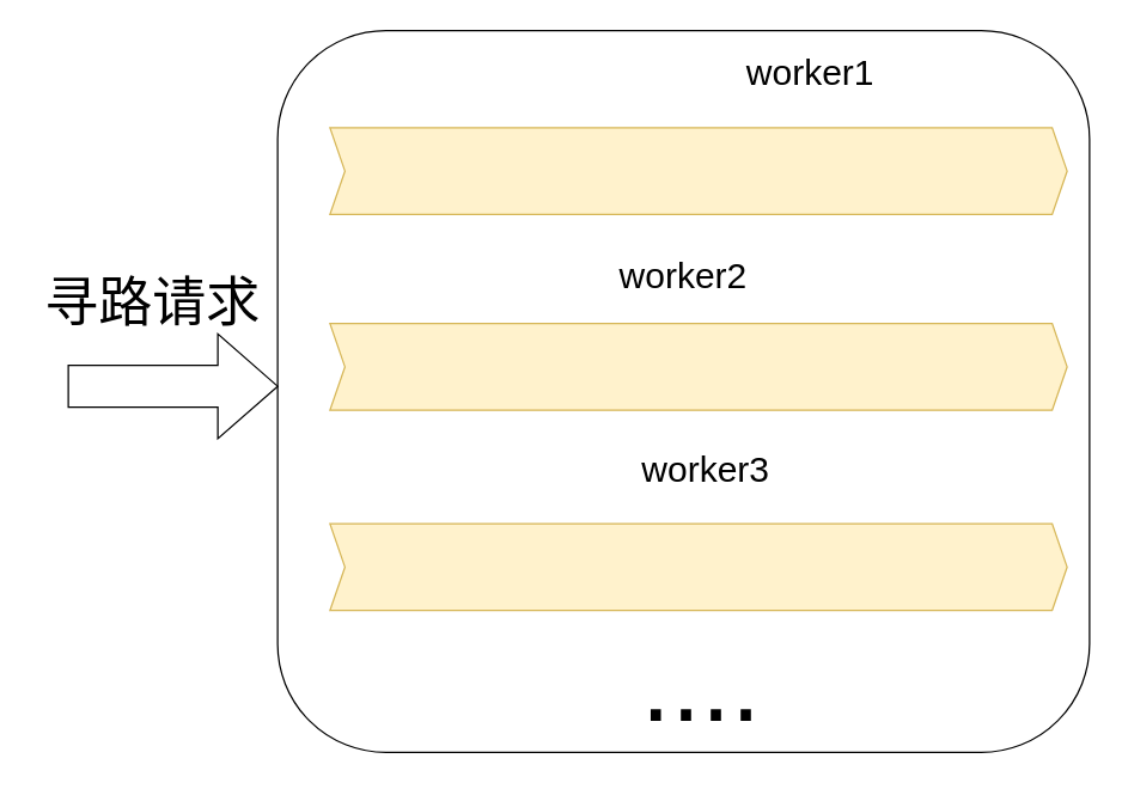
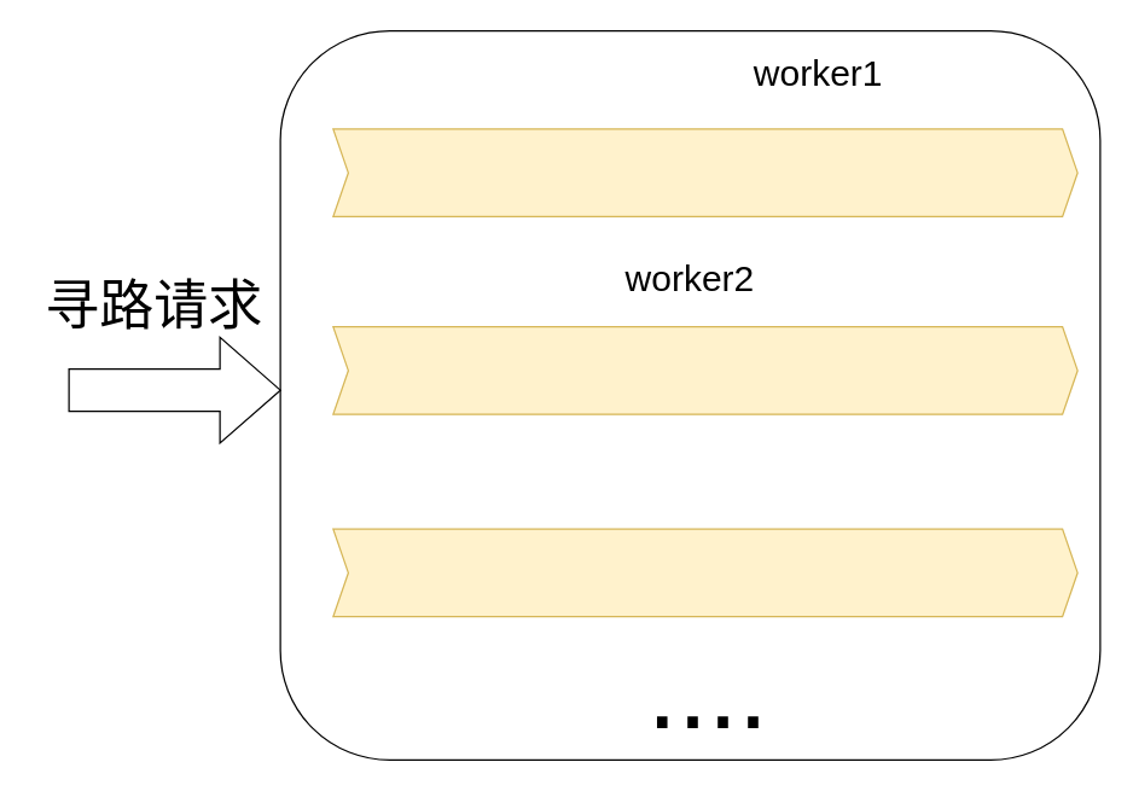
  <mxCell id="0" />
  <mxCell id="1" parent="0" />
  <mxCell id="2" value="" style="html=1;shadow=0;dashed=0;align=center;verticalAlign=middle;shape=mxgraph.arrows2.arrow;dy=0;dx=10;notch=10;fillColor=#fff2cc;strokeColor=#d6b656;" vertex="1" parent="1"><mxGeometry x="220" y="85" width="493" height="58" as="geometry" /></mxCell>
  <mxCell id="3" value="&lt;font style=&quot;font-size: 24px;&quot;&gt;worker1&lt;/font&gt;" style="text;html=1;align=center;verticalAlign=middle;resizable=0;points=[];autosize=1;strokeColor=none;fillColor=none;" vertex="1" parent="1"><mxGeometry x="489" y="28" width="103" height="41" as="geometry" /></mxCell>
  <mxCell id="4" value="" style="html=1;shadow=0;dashed=0;align=center;verticalAlign=middle;shape=mxgraph.arrows2.arrow;dy=0;dx=10;notch=10;fillColor=#fff2cc;strokeColor=#d6b656;" vertex="1" parent="1"><mxGeometry x="220" y="216" width="493" height="58" as="geometry" /></mxCell>
  <mxCell id="5" value="&lt;font style=&quot;font-size: 24px;&quot;&gt;worker2&lt;/font&gt;" style="text;html=1;align=center;verticalAlign=middle;resizable=0;points=[];autosize=1;strokeColor=none;fillColor=none;" vertex="1" parent="1"><mxGeometry x="404" y="164" width="103" height="41" as="geometry" /></mxCell>
  <mxCell id="6" value="" style="html=1;shadow=0;dashed=0;align=center;verticalAlign=middle;shape=mxgraph.arrows2.arrow;dy=0;dx=10;notch=10;fillColor=#fff2cc;strokeColor=#d6b656;" vertex="1" parent="1"><mxGeometry x="220" y="350" width="493" height="58" as="geometry" /></mxCell>
- <mxCell id="7" value="&lt;font style=&quot;font-size: 24px;&quot;&gt;worker3&lt;/font&gt;" style="text;html=1;align=center;verticalAlign=middle;resizable=0;points=[];autosize=1;strokeColor=none;fillColor=none;" vertex="1" parent="1"><mxGeometry x="419" y="293" width="103" height="41" as="geometry" /></mxCell>
  <mxCell id="8" value="&lt;font style=&quot;font-size: 72px;&quot;&gt;.&lt;font style=&quot;&quot;&gt;.&lt;/font&gt;..&lt;/font&gt;" style="text;html=1;align=center;verticalAlign=middle;resizable=0;points=[];autosize=1;strokeColor=none;fillColor=none;" vertex="1" parent="1"><mxGeometry x="419" y="408" width="98" height="98" as="geometry" /></mxCell>
  <mxCell id="9" value="" style="rounded=1;whiteSpace=wrap;html=1;fillColor=none;" vertex="1" parent="1"><mxGeometry x="185" y="20" width="543" height="483" as="geometry" /></mxCell>
  <mxCell id="10" value="" style="html=1;shadow=0;dashed=0;align=center;verticalAlign=middle;shape=mxgraph.arrows2.arrow;dy=0.6;dx=40;notch=0;" vertex="1" parent="1"><mxGeometry x="45" y="223" width="140" height="70" as="geometry" /></mxCell>
  <mxCell id="11" value="&lt;font style=&quot;font-size: 36px;&quot;&gt;寻路请求&lt;/font&gt;" style="text;html=1;align=center;verticalAlign=middle;resizable=0;points=[];autosize=1;strokeColor=none;fillColor=none;" vertex="1" parent="1"><mxGeometry x="20" y="174" width="162" height="55" as="geometry" /></mxCell>
